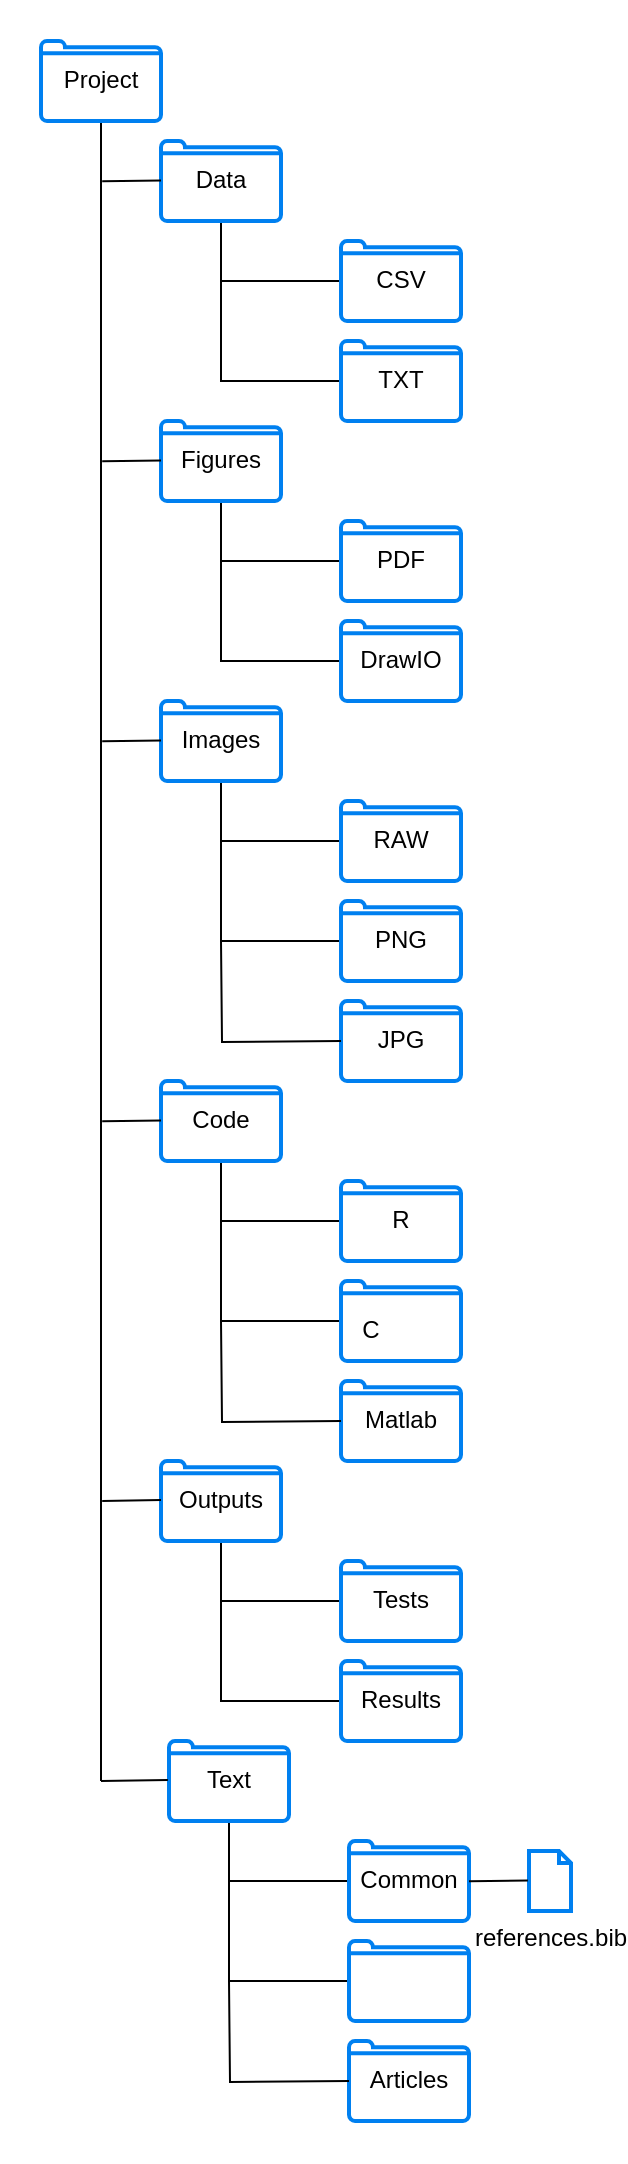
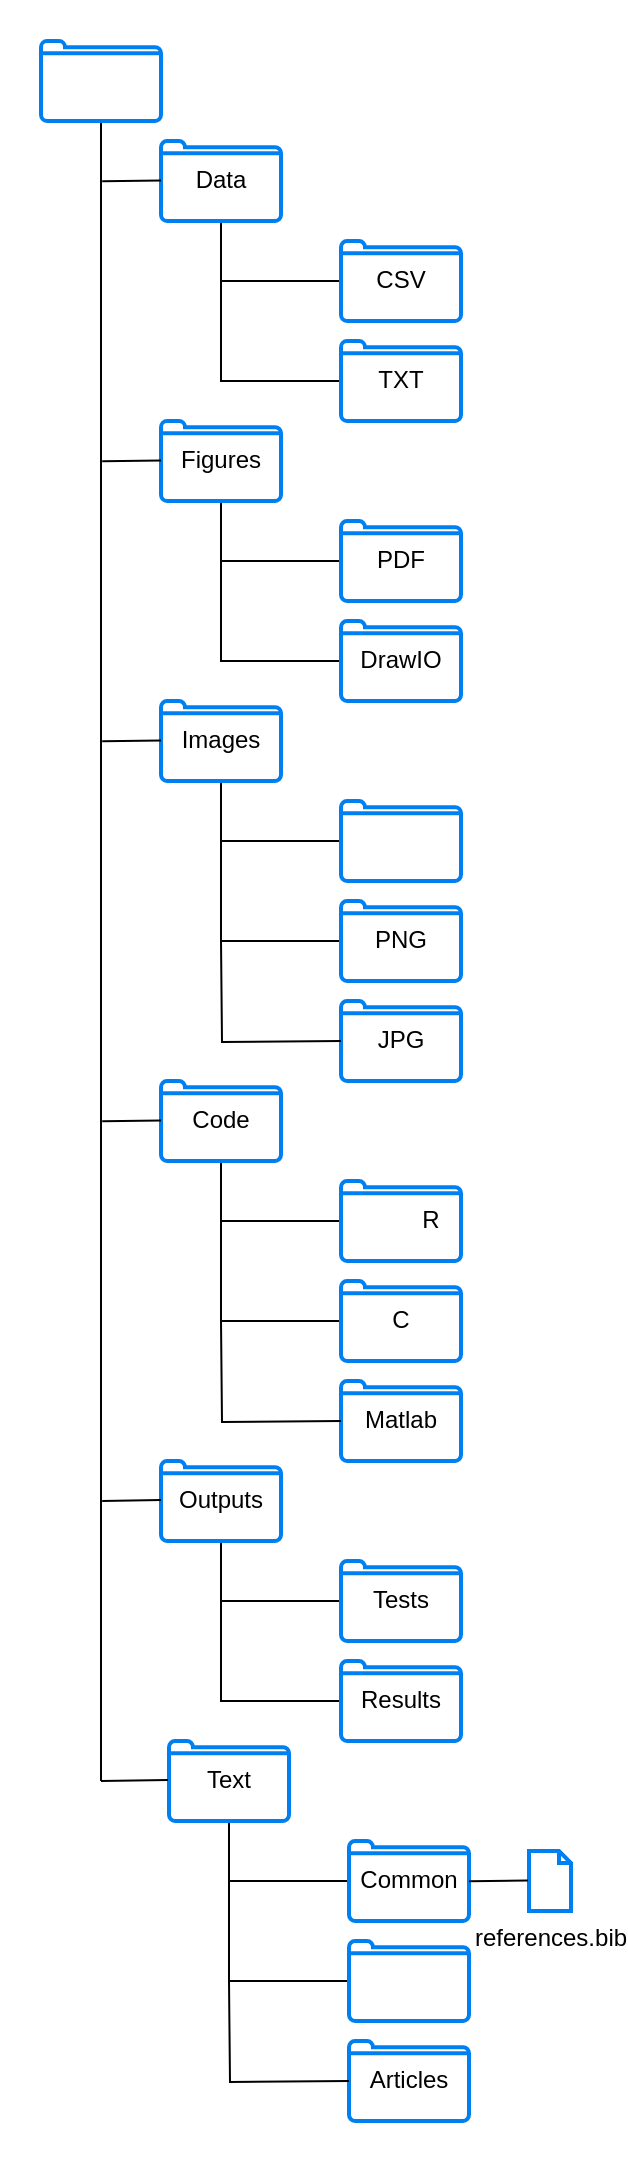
  <mxCell id="0" />
  <mxCell id="1" parent="0" />
  <mxCell id="2" value="" style="edgeStyle=orthogonalEdgeStyle;rounded=0;orthogonalLoop=1;jettySize=auto;html=1;startArrow=none;startFill=0;endArrow=none;endFill=0;fillColor=#fff2cc;strokeColor=#000000;" parent="1" source="3" edge="1"><mxGeometry relative="1" as="geometry"><mxPoint x="50" y="890" as="targetPoint" /></mxGeometry></mxCell>
  <mxCell id="3" value="" style="html=1;verticalLabelPosition=bottom;align=center;labelBackgroundColor=#ffffff;verticalAlign=top;strokeWidth=2;strokeColor=#0080F0;shadow=0;dashed=0;shape=mxgraph.ios7.icons.folder;container=1;" parent="1" vertex="1"><mxGeometry x="20" y="20" width="60" height="40" as="geometry" /></mxCell>
- <mxCell id="4" value="Project" style="text;html=1;resizable=0;autosize=1;align=center;verticalAlign=middle;points=[];fillColor=none;strokeColor=none;rounded=0;" parent="3" vertex="1"><mxGeometry x="5" y="10" width="50" height="20" as="geometry" /></mxCell>
  <mxCell id="5" value="" style="edgeStyle=orthogonalEdgeStyle;rounded=0;orthogonalLoop=1;jettySize=auto;html=1;startArrow=none;startFill=0;endArrow=none;endFill=0;" parent="1" source="7" target="11" edge="1"><mxGeometry relative="1" as="geometry"><Array as="points"><mxPoint x="110" y="140" /></Array></mxGeometry></mxCell>
  <mxCell id="6" value="" style="edgeStyle=orthogonalEdgeStyle;rounded=0;orthogonalLoop=1;jettySize=auto;html=1;startArrow=none;startFill=0;endArrow=none;endFill=0;" parent="1" source="7" target="9" edge="1"><mxGeometry relative="1" as="geometry"><Array as="points"><mxPoint x="110" y="190" /></Array></mxGeometry></mxCell>
  <mxCell id="7" value="" style="html=1;verticalLabelPosition=bottom;align=center;labelBackgroundColor=#ffffff;verticalAlign=top;strokeWidth=2;strokeColor=#0080F0;shadow=0;dashed=0;shape=mxgraph.ios7.icons.folder;container=1;" parent="1" vertex="1"><mxGeometry x="80" y="70" width="60" height="40" as="geometry" /></mxCell>
  <mxCell id="8" value="Data" style="text;html=1;resizable=0;autosize=1;align=center;verticalAlign=middle;points=[];fillColor=none;strokeColor=none;rounded=0;" parent="7" vertex="1"><mxGeometry x="10" y="10" width="40" height="20" as="geometry" /></mxCell>
  <mxCell id="9" value="" style="html=1;verticalLabelPosition=bottom;align=center;labelBackgroundColor=#ffffff;verticalAlign=top;strokeWidth=2;strokeColor=#0080F0;shadow=0;dashed=0;shape=mxgraph.ios7.icons.folder;container=1;" parent="1" vertex="1"><mxGeometry x="170" y="170" width="60" height="40" as="geometry" /></mxCell>
  <mxCell id="10" value="TXT&lt;br&gt;" style="text;html=1;resizable=0;autosize=1;align=center;verticalAlign=middle;points=[];fillColor=none;strokeColor=none;rounded=0;" parent="9" vertex="1"><mxGeometry x="10" y="10" width="40" height="20" as="geometry" /></mxCell>
  <mxCell id="11" value="" style="html=1;verticalLabelPosition=bottom;align=center;labelBackgroundColor=#ffffff;verticalAlign=top;strokeWidth=2;strokeColor=#0080F0;shadow=0;dashed=0;shape=mxgraph.ios7.icons.folder;container=1;" parent="1" vertex="1"><mxGeometry x="170" y="120" width="60" height="40" as="geometry" /></mxCell>
  <mxCell id="12" value="CSV" style="text;html=1;resizable=0;autosize=1;align=center;verticalAlign=middle;points=[];fillColor=none;strokeColor=none;rounded=0;" parent="11" vertex="1"><mxGeometry x="10" y="10" width="40" height="20" as="geometry" /></mxCell>
  <mxCell id="13" value="" style="edgeStyle=orthogonalEdgeStyle;rounded=0;orthogonalLoop=1;jettySize=auto;html=1;startArrow=none;startFill=0;endArrow=none;endFill=0;" parent="1" source="15" target="19" edge="1"><mxGeometry relative="1" as="geometry"><Array as="points"><mxPoint x="110" y="280" /></Array></mxGeometry></mxCell>
  <mxCell id="14" value="" style="edgeStyle=orthogonalEdgeStyle;rounded=0;orthogonalLoop=1;jettySize=auto;html=1;startArrow=none;startFill=0;endArrow=none;endFill=0;" parent="1" source="15" target="17" edge="1"><mxGeometry relative="1" as="geometry"><Array as="points"><mxPoint x="110" y="330" /></Array></mxGeometry></mxCell>
  <mxCell id="15" value="" style="html=1;verticalLabelPosition=bottom;align=center;labelBackgroundColor=#ffffff;verticalAlign=top;strokeWidth=2;strokeColor=#0080F0;shadow=0;dashed=0;shape=mxgraph.ios7.icons.folder;container=1;" parent="1" vertex="1"><mxGeometry x="80" y="210" width="60" height="40" as="geometry" /></mxCell>
  <mxCell id="16" value="Figures" style="text;html=1;resizable=0;autosize=1;align=center;verticalAlign=middle;points=[];fillColor=none;strokeColor=none;rounded=0;" parent="15" vertex="1"><mxGeometry y="10" width="60" height="20" as="geometry" /></mxCell>
  <mxCell id="17" value="" style="html=1;verticalLabelPosition=bottom;align=center;labelBackgroundColor=#ffffff;verticalAlign=top;strokeWidth=2;strokeColor=#0080F0;shadow=0;dashed=0;shape=mxgraph.ios7.icons.folder;container=1;" parent="1" vertex="1"><mxGeometry x="170" y="310" width="60" height="40" as="geometry" /></mxCell>
  <mxCell id="18" value="DrawIO" style="text;html=1;resizable=0;autosize=1;align=center;verticalAlign=middle;points=[];fillColor=none;strokeColor=none;rounded=0;" parent="17" vertex="1"><mxGeometry y="10" width="60" height="20" as="geometry" /></mxCell>
  <mxCell id="19" value="" style="html=1;verticalLabelPosition=bottom;align=center;labelBackgroundColor=#ffffff;verticalAlign=top;strokeWidth=2;strokeColor=#0080F0;shadow=0;dashed=0;shape=mxgraph.ios7.icons.folder;container=1;" parent="1" vertex="1"><mxGeometry x="170" y="260" width="60" height="40" as="geometry" /></mxCell>
  <mxCell id="20" value="PDF" style="text;html=1;resizable=0;autosize=1;align=center;verticalAlign=middle;points=[];fillColor=none;strokeColor=none;rounded=0;" parent="19" vertex="1"><mxGeometry x="10" y="10" width="40" height="20" as="geometry" /></mxCell>
  <mxCell id="21" value="" style="edgeStyle=orthogonalEdgeStyle;rounded=0;orthogonalLoop=1;jettySize=auto;html=1;startArrow=none;startFill=0;endArrow=none;endFill=0;" parent="1" source="23" target="27" edge="1"><mxGeometry relative="1" as="geometry"><Array as="points"><mxPoint x="110" y="420" /></Array></mxGeometry></mxCell>
  <mxCell id="22" value="" style="edgeStyle=orthogonalEdgeStyle;rounded=0;orthogonalLoop=1;jettySize=auto;html=1;startArrow=none;startFill=0;endArrow=none;endFill=0;" parent="1" source="23" target="25" edge="1"><mxGeometry relative="1" as="geometry"><Array as="points"><mxPoint x="110" y="470" /></Array></mxGeometry></mxCell>
  <mxCell id="23" value="" style="html=1;verticalLabelPosition=bottom;align=center;labelBackgroundColor=#ffffff;verticalAlign=top;strokeWidth=2;strokeColor=#0080F0;shadow=0;dashed=0;shape=mxgraph.ios7.icons.folder;container=1;" parent="1" vertex="1"><mxGeometry x="80" y="350" width="60" height="40" as="geometry" /></mxCell>
  <mxCell id="24" value="Images" style="text;html=1;resizable=0;autosize=1;align=center;verticalAlign=middle;points=[];fillColor=none;strokeColor=none;rounded=0;" parent="23" vertex="1"><mxGeometry x="5" y="10" width="50" height="20" as="geometry" /></mxCell>
  <mxCell id="25" value="" style="html=1;verticalLabelPosition=bottom;align=center;labelBackgroundColor=#ffffff;verticalAlign=top;strokeWidth=2;strokeColor=#0080F0;shadow=0;dashed=0;shape=mxgraph.ios7.icons.folder;container=1;" parent="1" vertex="1"><mxGeometry x="170" y="450" width="60" height="40" as="geometry" /></mxCell>
  <mxCell id="26" value="PNG" style="text;html=1;resizable=0;autosize=1;align=center;verticalAlign=middle;points=[];fillColor=none;strokeColor=none;rounded=0;" parent="25" vertex="1"><mxGeometry x="10" y="10" width="40" height="20" as="geometry" /></mxCell>
  <mxCell id="27" value="" style="html=1;verticalLabelPosition=bottom;align=center;labelBackgroundColor=#ffffff;verticalAlign=top;strokeWidth=2;strokeColor=#0080F0;shadow=0;dashed=0;shape=mxgraph.ios7.icons.folder;container=1;" parent="1" vertex="1"><mxGeometry x="170" y="400" width="60" height="40" as="geometry" /></mxCell>
- <mxCell id="28" value="RAW" style="text;html=1;resizable=0;autosize=1;align=center;verticalAlign=middle;points=[];fillColor=none;strokeColor=none;rounded=0;" parent="27" vertex="1"><mxGeometry x="10" y="10" width="40" height="20" as="geometry" /></mxCell>
  <mxCell id="29" value="" style="html=1;verticalLabelPosition=bottom;align=center;labelBackgroundColor=#ffffff;verticalAlign=top;strokeWidth=2;strokeColor=#0080F0;shadow=0;dashed=0;shape=mxgraph.ios7.icons.folder;container=1;" parent="1" vertex="1"><mxGeometry x="170" y="500" width="60" height="40" as="geometry" /></mxCell>
  <mxCell id="30" value="" style="edgeStyle=orthogonalEdgeStyle;rounded=0;orthogonalLoop=1;jettySize=auto;html=1;startArrow=none;startFill=0;endArrow=none;endFill=0;" parent="29" edge="1"><mxGeometry relative="1" as="geometry"><mxPoint y="20" as="sourcePoint" /><mxPoint x="-60" y="-30" as="targetPoint" /></mxGeometry></mxCell>
  <mxCell id="31" value="JPG" style="text;html=1;resizable=0;autosize=1;align=center;verticalAlign=middle;points=[];fillColor=none;strokeColor=none;rounded=0;" parent="29" vertex="1"><mxGeometry x="10" y="10" width="40" height="20" as="geometry" /></mxCell>
  <mxCell id="32" value="" style="edgeStyle=orthogonalEdgeStyle;rounded=0;orthogonalLoop=1;jettySize=auto;html=1;startArrow=none;startFill=0;endArrow=none;endFill=0;" parent="1" source="34" target="38" edge="1"><mxGeometry relative="1" as="geometry"><Array as="points"><mxPoint x="110" y="610" /></Array></mxGeometry></mxCell>
  <mxCell id="33" value="" style="edgeStyle=orthogonalEdgeStyle;rounded=0;orthogonalLoop=1;jettySize=auto;html=1;startArrow=none;startFill=0;endArrow=none;endFill=0;" parent="1" source="34" target="36" edge="1"><mxGeometry relative="1" as="geometry"><Array as="points"><mxPoint x="110" y="660" /></Array></mxGeometry></mxCell>
  <mxCell id="34" value="" style="html=1;verticalLabelPosition=bottom;align=center;labelBackgroundColor=#ffffff;verticalAlign=top;strokeWidth=2;strokeColor=#0080F0;shadow=0;dashed=0;shape=mxgraph.ios7.icons.folder;container=1;" parent="1" vertex="1"><mxGeometry x="80" y="540" width="60" height="40" as="geometry" /></mxCell>
  <mxCell id="35" value="Code" style="text;html=1;resizable=0;autosize=1;align=center;verticalAlign=middle;points=[];fillColor=none;strokeColor=none;rounded=0;" parent="34" vertex="1"><mxGeometry x="10" y="10" width="40" height="20" as="geometry" /></mxCell>
  <mxCell id="36" value="" style="html=1;verticalLabelPosition=bottom;align=center;labelBackgroundColor=#ffffff;verticalAlign=top;strokeWidth=2;strokeColor=#0080F0;shadow=0;dashed=0;shape=mxgraph.ios7.icons.folder;container=1;" parent="1" vertex="1"><mxGeometry x="170" y="640" width="60" height="40" as="geometry" /></mxCell>
- <mxCell id="37" value="C" style="text;html=1;resizable=0;autosize=1;align=center;verticalAlign=middle;points=[];fillColor=none;strokeColor=none;rounded=0;" parent="36" vertex="1"><mxGeometry x="5" y="15" width="20" height="20" as="geometry" /></mxCell>
+ <mxCell id="37" value="C" style="text;html=1;resizable=0;autosize=1;align=center;verticalAlign=middle;points=[];fillColor=none;strokeColor=none;rounded=0;" parent="36" vertex="1"><mxGeometry x="20" y="10" width="20" height="20" as="geometry" /></mxCell>
  <mxCell id="38" value="" style="html=1;verticalLabelPosition=bottom;align=center;labelBackgroundColor=#ffffff;verticalAlign=top;strokeWidth=2;strokeColor=#0080F0;shadow=0;dashed=0;shape=mxgraph.ios7.icons.folder;container=1;" parent="1" vertex="1"><mxGeometry x="170" y="590" width="60" height="40" as="geometry" /></mxCell>
- <mxCell id="39" value="R" style="text;html=1;resizable=0;autosize=1;align=center;verticalAlign=middle;points=[];fillColor=none;strokeColor=none;rounded=0;" parent="38" vertex="1"><mxGeometry x="20" y="10" width="20" height="20" as="geometry" /></mxCell>
+ <mxCell id="39" value="R" style="text;html=1;resizable=0;autosize=1;align=center;verticalAlign=middle;points=[];fillColor=none;strokeColor=none;rounded=0;" parent="38" vertex="1"><mxGeometry x="35" y="10" width="20" height="20" as="geometry" /></mxCell>
  <mxCell id="40" value="" style="html=1;verticalLabelPosition=bottom;align=center;labelBackgroundColor=#ffffff;verticalAlign=top;strokeWidth=2;strokeColor=#0080F0;shadow=0;dashed=0;shape=mxgraph.ios7.icons.folder;container=1;" parent="1" vertex="1"><mxGeometry x="170" y="690" width="60" height="40" as="geometry" /></mxCell>
  <mxCell id="41" value="" style="edgeStyle=orthogonalEdgeStyle;rounded=0;orthogonalLoop=1;jettySize=auto;html=1;startArrow=none;startFill=0;endArrow=none;endFill=0;" parent="40" edge="1"><mxGeometry relative="1" as="geometry"><mxPoint y="20" as="sourcePoint" /><mxPoint x="-60" y="-30" as="targetPoint" /></mxGeometry></mxCell>
  <mxCell id="42" value="Matlab" style="text;html=1;resizable=0;autosize=1;align=center;verticalAlign=middle;points=[];fillColor=none;strokeColor=none;rounded=0;" parent="40" vertex="1"><mxGeometry x="5" y="10" width="50" height="20" as="geometry" /></mxCell>
  <mxCell id="43" value="" style="edgeStyle=orthogonalEdgeStyle;rounded=0;orthogonalLoop=1;jettySize=auto;html=1;startArrow=none;startFill=0;endArrow=none;endFill=0;" parent="1" source="45" target="48" edge="1"><mxGeometry relative="1" as="geometry"><Array as="points"><mxPoint x="114" y="940" /></Array></mxGeometry></mxCell>
  <mxCell id="44" value="" style="edgeStyle=orthogonalEdgeStyle;rounded=0;orthogonalLoop=1;jettySize=auto;html=1;startArrow=none;startFill=0;endArrow=none;endFill=0;" parent="1" source="45" target="47" edge="1"><mxGeometry relative="1" as="geometry"><Array as="points"><mxPoint x="114" y="990" /></Array></mxGeometry></mxCell>
  <mxCell id="45" value="" style="html=1;verticalLabelPosition=bottom;align=center;labelBackgroundColor=#ffffff;verticalAlign=top;strokeWidth=2;strokeColor=#0080F0;shadow=0;dashed=0;shape=mxgraph.ios7.icons.folder;container=1;" parent="1" vertex="1"><mxGeometry x="84" y="870" width="60" height="40" as="geometry" /></mxCell>
  <mxCell id="46" value="Text" style="text;html=1;resizable=0;autosize=1;align=center;verticalAlign=middle;points=[];fillColor=none;strokeColor=none;rounded=0;" parent="45" vertex="1"><mxGeometry x="10" y="10" width="40" height="20" as="geometry" /></mxCell>
  <mxCell id="47" value="" style="html=1;verticalLabelPosition=bottom;align=center;labelBackgroundColor=#ffffff;verticalAlign=top;strokeWidth=2;strokeColor=#0080F0;shadow=0;dashed=0;shape=mxgraph.ios7.icons.folder;container=1;" parent="1" vertex="1"><mxGeometry x="174" y="970" width="60" height="40" as="geometry" /></mxCell>
  <mxCell id="48" value="" style="html=1;verticalLabelPosition=bottom;align=center;labelBackgroundColor=#ffffff;verticalAlign=top;strokeWidth=2;strokeColor=#0080F0;shadow=0;dashed=0;shape=mxgraph.ios7.icons.folder;container=1;" parent="1" vertex="1"><mxGeometry x="174" y="920" width="60" height="40" as="geometry" /></mxCell>
  <mxCell id="49" value="Common" style="text;html=1;resizable=0;autosize=1;align=center;verticalAlign=middle;points=[];fillColor=none;strokeColor=none;rounded=0;" parent="48" vertex="1"><mxGeometry y="10" width="60" height="20" as="geometry" /></mxCell>
  <mxCell id="50" value="" style="html=1;verticalLabelPosition=bottom;align=center;labelBackgroundColor=#ffffff;verticalAlign=top;strokeWidth=2;strokeColor=#0080F0;shadow=0;dashed=0;shape=mxgraph.ios7.icons.folder;container=1;" parent="1" vertex="1"><mxGeometry x="174" y="1020" width="60" height="40" as="geometry" /></mxCell>
  <mxCell id="51" value="" style="edgeStyle=orthogonalEdgeStyle;rounded=0;orthogonalLoop=1;jettySize=auto;html=1;startArrow=none;startFill=0;endArrow=none;endFill=0;" parent="50" edge="1"><mxGeometry relative="1" as="geometry"><mxPoint y="20" as="sourcePoint" /><mxPoint x="-60" y="-30" as="targetPoint" /></mxGeometry></mxCell>
  <mxCell id="52" value="Articles" style="text;html=1;resizable=0;autosize=1;align=center;verticalAlign=middle;points=[];fillColor=none;strokeColor=none;rounded=0;" parent="50" vertex="1"><mxGeometry x="5" y="10" width="50" height="20" as="geometry" /></mxCell>
  <mxCell id="53" value="" style="endArrow=none;html=1;entryX=-0.01;entryY=0.489;entryDx=0;entryDy=0;entryPerimeter=0;" parent="1" target="45" edge="1"><mxGeometry width="50" height="50" relative="1" as="geometry"><mxPoint x="50" y="890" as="sourcePoint" /><mxPoint x="104" y="840" as="targetPoint" /></mxGeometry></mxCell>
  <mxCell id="54" value="" style="endArrow=none;html=1;entryX=-0.01;entryY=0.489;entryDx=0;entryDy=0;entryPerimeter=0;" parent="1" edge="1"><mxGeometry width="50" height="50" relative="1" as="geometry"><mxPoint x="50.6" y="560.15" as="sourcePoint" /><mxPoint x="80" y="559.71" as="targetPoint" /></mxGeometry></mxCell>
  <mxCell id="55" value="" style="endArrow=none;html=1;entryX=-0.01;entryY=0.489;entryDx=0;entryDy=0;entryPerimeter=0;" parent="1" edge="1"><mxGeometry width="50" height="50" relative="1" as="geometry"><mxPoint x="50.6" y="370.15" as="sourcePoint" /><mxPoint x="80" y="369.71" as="targetPoint" /></mxGeometry></mxCell>
  <mxCell id="56" value="" style="endArrow=none;html=1;entryX=-0.01;entryY=0.489;entryDx=0;entryDy=0;entryPerimeter=0;" parent="1" edge="1"><mxGeometry width="50" height="50" relative="1" as="geometry"><mxPoint x="50.6" y="230.15" as="sourcePoint" /><mxPoint x="80" y="229.71" as="targetPoint" /></mxGeometry></mxCell>
  <mxCell id="57" value="" style="endArrow=none;html=1;entryX=-0.01;entryY=0.489;entryDx=0;entryDy=0;entryPerimeter=0;" parent="1" edge="1"><mxGeometry width="50" height="50" relative="1" as="geometry"><mxPoint x="50.6" y="90.15" as="sourcePoint" /><mxPoint x="80" y="89.71" as="targetPoint" /></mxGeometry></mxCell>
  <mxCell id="58" value="references.bib" style="html=1;verticalLabelPosition=bottom;align=center;labelBackgroundColor=#ffffff;verticalAlign=top;strokeWidth=2;strokeColor=#0080F0;shadow=0;dashed=0;shape=mxgraph.ios7.icons.document;" parent="1" vertex="1"><mxGeometry x="264" y="925" width="21" height="30" as="geometry" /></mxCell>
  <mxCell id="59" value="" style="endArrow=none;html=1;entryX=-0.01;entryY=0.489;entryDx=0;entryDy=0;entryPerimeter=0;" parent="1" edge="1"><mxGeometry width="50" height="50" relative="1" as="geometry"><mxPoint x="234" y="940.15" as="sourcePoint" /><mxPoint x="263.4" y="939.71" as="targetPoint" /></mxGeometry></mxCell>
  <mxCell id="60" value="" style="edgeStyle=orthogonalEdgeStyle;rounded=0;orthogonalLoop=1;jettySize=auto;html=1;startArrow=none;startFill=0;endArrow=none;endFill=0;" edge="1" parent="1" source="62" target="66"><mxGeometry relative="1" as="geometry"><Array as="points"><mxPoint x="110" y="800" /></Array></mxGeometry></mxCell>
  <mxCell id="61" value="" style="edgeStyle=orthogonalEdgeStyle;rounded=0;orthogonalLoop=1;jettySize=auto;html=1;startArrow=none;startFill=0;endArrow=none;endFill=0;" edge="1" parent="1" source="62" target="64"><mxGeometry relative="1" as="geometry"><Array as="points"><mxPoint x="110" y="850" /></Array></mxGeometry></mxCell>
  <mxCell id="62" value="" style="html=1;verticalLabelPosition=bottom;align=center;labelBackgroundColor=#ffffff;verticalAlign=top;strokeWidth=2;strokeColor=#0080F0;shadow=0;dashed=0;shape=mxgraph.ios7.icons.folder;container=1;" vertex="1" parent="1"><mxGeometry x="80" y="730" width="60" height="40" as="geometry" /></mxCell>
  <mxCell id="63" value="Outputs&lt;br&gt;" style="text;html=1;resizable=0;autosize=1;align=center;verticalAlign=middle;points=[];fillColor=none;strokeColor=none;rounded=0;" vertex="1" parent="62"><mxGeometry y="10" width="60" height="20" as="geometry" /></mxCell>
  <mxCell id="64" value="" style="html=1;verticalLabelPosition=bottom;align=center;labelBackgroundColor=#ffffff;verticalAlign=top;strokeWidth=2;strokeColor=#0080F0;shadow=0;dashed=0;shape=mxgraph.ios7.icons.folder;container=1;" vertex="1" parent="1"><mxGeometry x="170" y="830" width="60" height="40" as="geometry" /></mxCell>
  <mxCell id="65" value="Results" style="text;html=1;resizable=0;autosize=1;align=center;verticalAlign=middle;points=[];fillColor=none;strokeColor=none;rounded=0;" vertex="1" parent="64"><mxGeometry y="10" width="60" height="20" as="geometry" /></mxCell>
  <mxCell id="66" value="" style="html=1;verticalLabelPosition=bottom;align=center;labelBackgroundColor=#ffffff;verticalAlign=top;strokeWidth=2;strokeColor=#0080F0;shadow=0;dashed=0;shape=mxgraph.ios7.icons.folder;container=1;" vertex="1" parent="1"><mxGeometry x="170" y="780" width="60" height="40" as="geometry" /></mxCell>
  <mxCell id="67" value="Tests" style="text;html=1;resizable=0;autosize=1;align=center;verticalAlign=middle;points=[];fillColor=none;strokeColor=none;rounded=0;" vertex="1" parent="66"><mxGeometry x="10" y="10" width="40" height="20" as="geometry" /></mxCell>
  <mxCell id="68" value="" style="endArrow=none;html=1;entryX=-0.01;entryY=0.489;entryDx=0;entryDy=0;entryPerimeter=0;" edge="1" parent="1"><mxGeometry width="50" height="50" relative="1" as="geometry"><mxPoint x="50.6" y="749.94" as="sourcePoint" /><mxPoint x="80" y="749.5" as="targetPoint" /></mxGeometry></mxCell>
